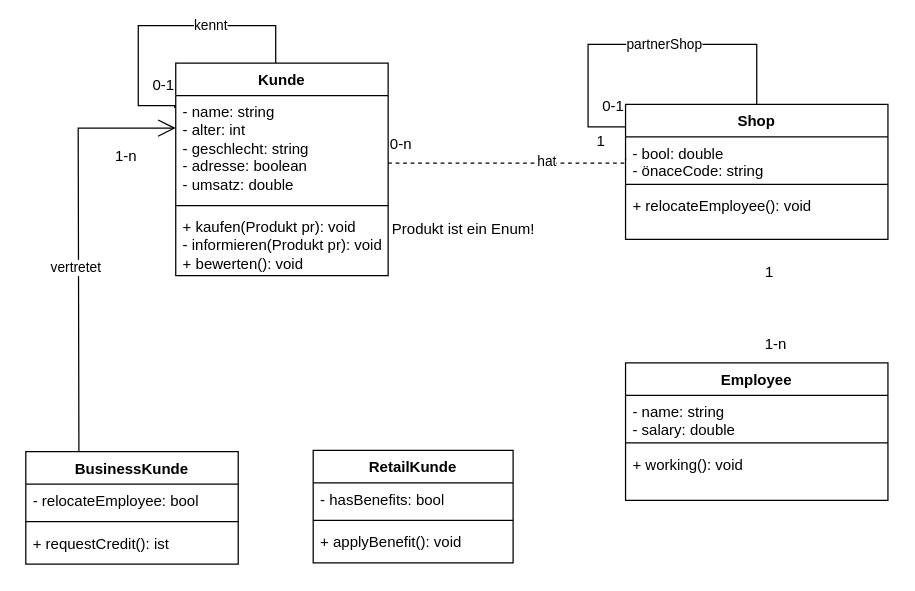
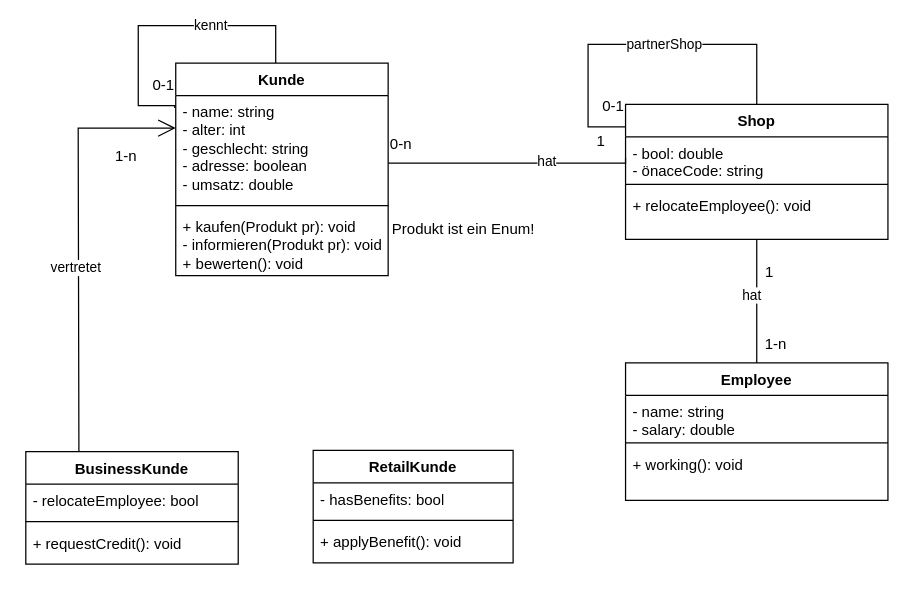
  <mxCell id="0" />
  <mxCell id="1" parent="0" />
  <mxCell id="2" value="Kunde" style="swimlane;fontStyle=1;align=center;verticalAlign=top;childLayout=stackLayout;horizontal=1;startSize=26;horizontalStack=0;resizeParent=1;resizeParentMax=0;resizeLast=0;collapsible=1;marginBottom=0;whiteSpace=wrap;html=1;" vertex="1" parent="1"><mxGeometry x="140" y="50" width="170" height="170" as="geometry" /></mxCell>
  <mxCell id="3" value="- name: string&lt;div&gt;- alter: int&lt;/div&gt;&lt;div&gt;-&lt;span style=&quot;background-color: initial;&quot;&gt;&amp;nbsp;geschlecht: string&lt;/span&gt;&lt;div&gt;- adresse: boolean&lt;/div&gt;&lt;div&gt;- umsatz: double&lt;/div&gt;&lt;/div&gt;" style="text;strokeColor=none;fillColor=none;align=left;verticalAlign=top;spacingLeft=4;spacingRight=4;overflow=hidden;rotatable=0;points=[[0,0.5],[1,0.5]];portConstraint=eastwest;whiteSpace=wrap;html=1;" vertex="1" parent="2"><mxGeometry y="26" width="170" height="84" as="geometry" /></mxCell>
  <mxCell id="4" value="" style="line;strokeWidth=1;fillColor=none;align=left;verticalAlign=middle;spacingTop=-1;spacingLeft=3;spacingRight=3;rotatable=0;labelPosition=right;points=[];portConstraint=eastwest;strokeColor=inherit;" vertex="1" parent="2"><mxGeometry y="110" width="170" height="8" as="geometry" /></mxCell>
  <mxCell id="5" value="+ kaufen(Produkt pr): void&lt;div&gt;- informieren(Produkt pr): void&lt;/div&gt;&lt;div&gt;+ bewerten(): void&lt;/div&gt;" style="text;strokeColor=none;fillColor=none;align=left;verticalAlign=top;spacingLeft=4;spacingRight=4;overflow=hidden;rotatable=0;points=[[0,0.5],[1,0.5]];portConstraint=eastwest;whiteSpace=wrap;html=1;" vertex="1" parent="2"><mxGeometry y="118" width="170" height="52" as="geometry" /></mxCell>
  <mxCell id="6" value="BusinessKunde" style="swimlane;fontStyle=1;align=center;verticalAlign=top;childLayout=stackLayout;horizontal=1;startSize=26;horizontalStack=0;resizeParent=1;resizeParentMax=0;resizeLast=0;collapsible=1;marginBottom=0;whiteSpace=wrap;html=1;" vertex="1" parent="1"><mxGeometry x="20" y="361" width="170" height="90" as="geometry" /></mxCell>
  <mxCell id="7" value="- relocateEmployee: bool" style="text;strokeColor=none;fillColor=none;align=left;verticalAlign=top;spacingLeft=4;spacingRight=4;overflow=hidden;rotatable=0;points=[[0,0.5],[1,0.5]];portConstraint=eastwest;whiteSpace=wrap;html=1;" vertex="1" parent="6"><mxGeometry y="26" width="170" height="26" as="geometry" /></mxCell>
  <mxCell id="8" value="" style="line;strokeWidth=1;fillColor=none;align=left;verticalAlign=middle;spacingTop=-1;spacingLeft=3;spacingRight=3;rotatable=0;labelPosition=right;points=[];portConstraint=eastwest;strokeColor=inherit;" vertex="1" parent="6"><mxGeometry y="52" width="170" height="8" as="geometry" /></mxCell>
- <mxCell id="9" value="&lt;div&gt;+ requestCredit(): ist&lt;/div&gt;" style="text;strokeColor=none;fillColor=none;align=left;verticalAlign=top;spacingLeft=4;spacingRight=4;overflow=hidden;rotatable=0;points=[[0,0.5],[1,0.5]];portConstraint=eastwest;whiteSpace=wrap;html=1;" vertex="1" parent="6"><mxGeometry y="60" width="170" height="30" as="geometry" /></mxCell>
+ <mxCell id="9" value="&lt;div&gt;+ requestCredit(): void&lt;/div&gt;" style="text;strokeColor=none;fillColor=none;align=left;verticalAlign=top;spacingLeft=4;spacingRight=4;overflow=hidden;rotatable=0;points=[[0,0.5],[1,0.5]];portConstraint=eastwest;whiteSpace=wrap;html=1;" vertex="1" parent="6"><mxGeometry y="60" width="170" height="30" as="geometry" /></mxCell>
  <mxCell id="10" value="Shop" style="swimlane;fontStyle=1;align=center;verticalAlign=top;childLayout=stackLayout;horizontal=1;startSize=26;horizontalStack=0;resizeParent=1;resizeParentMax=0;resizeLast=0;collapsible=1;marginBottom=0;whiteSpace=wrap;html=1;" vertex="1" parent="1"><mxGeometry x="500" y="83" width="210" height="108" as="geometry" /></mxCell>
  <mxCell id="11" value="- bool: double&lt;div&gt;- önaceCode: string&lt;/div&gt;" style="text;strokeColor=none;fillColor=none;align=left;verticalAlign=top;spacingLeft=4;spacingRight=4;overflow=hidden;rotatable=0;points=[[0,0.5],[1,0.5]];portConstraint=eastwest;whiteSpace=wrap;html=1;" vertex="1" parent="10"><mxGeometry y="26" width="210" height="34" as="geometry" /></mxCell>
  <mxCell id="12" value="" style="line;strokeWidth=1;fillColor=none;align=left;verticalAlign=middle;spacingTop=-1;spacingLeft=3;spacingRight=3;rotatable=0;labelPosition=right;points=[];portConstraint=eastwest;strokeColor=inherit;" vertex="1" parent="10"><mxGeometry y="60" width="210" height="8" as="geometry" /></mxCell>
  <mxCell id="13" value="+ relocateEmployee(): void" style="text;strokeColor=none;fillColor=none;align=left;verticalAlign=top;spacingLeft=4;spacingRight=4;overflow=hidden;rotatable=0;points=[[0,0.5],[1,0.5]];portConstraint=eastwest;whiteSpace=wrap;html=1;" vertex="1" parent="10"><mxGeometry y="68" width="210" height="40" as="geometry" /></mxCell>
  <mxCell id="14" value="RetailKunde" style="swimlane;fontStyle=1;align=center;verticalAlign=top;childLayout=stackLayout;horizontal=1;startSize=26;horizontalStack=0;resizeParent=1;resizeParentMax=0;resizeLast=0;collapsible=1;marginBottom=0;whiteSpace=wrap;html=1;" vertex="1" parent="1"><mxGeometry x="250" y="360" width="160" height="90" as="geometry" /></mxCell>
  <mxCell id="15" value="- hasBenefits: bool" style="text;strokeColor=none;fillColor=none;align=left;verticalAlign=top;spacingLeft=4;spacingRight=4;overflow=hidden;rotatable=0;points=[[0,0.5],[1,0.5]];portConstraint=eastwest;whiteSpace=wrap;html=1;" vertex="1" parent="14"><mxGeometry y="26" width="160" height="26" as="geometry" /></mxCell>
  <mxCell id="16" value="" style="line;strokeWidth=1;fillColor=none;align=left;verticalAlign=middle;spacingTop=-1;spacingLeft=3;spacingRight=3;rotatable=0;labelPosition=right;points=[];portConstraint=eastwest;strokeColor=inherit;" vertex="1" parent="14"><mxGeometry y="52" width="160" height="8" as="geometry" /></mxCell>
  <mxCell id="17" value="+ applyBenefit(): void" style="text;strokeColor=none;fillColor=none;align=left;verticalAlign=top;spacingLeft=4;spacingRight=4;overflow=hidden;rotatable=0;points=[[0,0.5],[1,0.5]];portConstraint=eastwest;whiteSpace=wrap;html=1;" vertex="1" parent="14"><mxGeometry y="60" width="160" height="30" as="geometry" /></mxCell>
- <mxCell id="18" value="" style="endArrow=none;html=1;edgeStyle=orthogonalEdgeStyle;rounded=0;exitX=0.25;exitY=1;exitDx=0;exitDy=0;entryX=0;entryY=0.5;entryDx=0;entryDy=0;exitPerimeter=0;dashed=1;" edge="1" parent="1" source="21" target="11"><mxGeometry relative="1" as="geometry"><mxPoint x="399" y="237" as="sourcePoint" /><mxPoint x="479" y="180" as="targetPoint" /><Array as="points"><mxPoint x="500" y="130" /></Array></mxGeometry></mxCell>
+ <mxCell id="18" value="" style="endArrow=none;html=1;edgeStyle=orthogonalEdgeStyle;rounded=0;exitX=0.25;exitY=1;exitDx=0;exitDy=0;entryX=0;entryY=0.5;entryDx=0;entryDy=0;exitPerimeter=0;" edge="1" parent="1" source="21" target="11"><mxGeometry relative="1" as="geometry"><mxPoint x="399" y="237" as="sourcePoint" /><mxPoint x="479" y="180" as="targetPoint" /><Array as="points"><mxPoint x="500" y="130" /></Array></mxGeometry></mxCell>
  <mxCell id="19" value="hat" style="edgeLabel;html=1;align=center;verticalAlign=middle;resizable=0;points=[];" vertex="1" connectable="0" parent="18"><mxGeometry x="0.299" y="2" relative="1" as="geometry"><mxPoint as="offset" /></mxGeometry></mxCell>
  <mxCell id="20" value="1" style="text;html=1;align=center;verticalAlign=middle;resizable=0;points=[];autosize=1;strokeColor=none;fillColor=none;" vertex="1" parent="1"><mxGeometry x="465" y="98" width="30" height="30" as="geometry" /></mxCell>
  <mxCell id="21" value="0-n" style="text;html=1;align=center;verticalAlign=middle;resizable=0;points=[];autosize=1;strokeColor=none;fillColor=none;" vertex="1" parent="1"><mxGeometry x="300" y="100" width="40" height="30" as="geometry" /></mxCell>
  <mxCell id="22" value="1-n" style="text;html=1;align=center;verticalAlign=middle;resizable=0;points=[];autosize=1;strokeColor=none;fillColor=none;" vertex="1" parent="1"><mxGeometry x="80" y="110" width="40" height="30" as="geometry" /></mxCell>
  <mxCell id="23" value="Produkt ist ein Enum!" style="text;html=1;align=center;verticalAlign=middle;resizable=0;points=[];autosize=1;strokeColor=none;fillColor=none;" vertex="1" parent="1"><mxGeometry x="300" y="168" width="140" height="30" as="geometry" /></mxCell>
  <mxCell id="24" value="0-1" style="text;html=1;align=center;verticalAlign=middle;resizable=0;points=[];autosize=1;strokeColor=none;fillColor=none;" vertex="1" parent="1"><mxGeometry x="110" y="53" width="40" height="30" as="geometry" /></mxCell>
  <mxCell id="25" value="" style="endArrow=none;html=1;edgeStyle=orthogonalEdgeStyle;rounded=0;exitX=0.5;exitY=0;exitDx=0;exitDy=0;entryX=-0.005;entryY=0.156;entryDx=0;entryDy=0;entryPerimeter=0;" edge="1" parent="1"><mxGeometry relative="1" as="geometry"><mxPoint x="220" y="50" as="sourcePoint" /><mxPoint x="139.2" y="85.984" as="targetPoint" /><Array as="points"><mxPoint x="220" y="20" /><mxPoint x="110" y="20" /><mxPoint x="110" y="84" /></Array></mxGeometry></mxCell>
  <mxCell id="26" value="kennt" style="edgeLabel;html=1;align=center;verticalAlign=middle;resizable=0;points=[];" vertex="1" connectable="0" parent="25"><mxGeometry x="-0.294" y="-1" relative="1" as="geometry"><mxPoint as="offset" /></mxGeometry></mxCell>
  <mxCell id="27" value="" style="endArrow=open;endFill=1;endSize=12;html=1;rounded=0;entryX=-0.012;entryY=0.31;entryDx=0;entryDy=0;entryPerimeter=0;exitX=0.25;exitY=0;exitDx=0;exitDy=0;" edge="1" parent="1" source="6"><mxGeometry width="160" relative="1" as="geometry"><mxPoint x="61.92" y="320" as="sourcePoint" /><mxPoint x="140" y="102.04" as="targetPoint" /><Array as="points"><mxPoint x="61.92" y="102" /></Array></mxGeometry></mxCell>
  <mxCell id="28" value="vertretet" style="edgeLabel;html=1;align=center;verticalAlign=middle;resizable=0;points=[];" vertex="1" connectable="0" parent="27"><mxGeometry x="-0.122" y="3" relative="1" as="geometry"><mxPoint as="offset" /></mxGeometry></mxCell>
  <mxCell id="29" value="Employee" style="swimlane;fontStyle=1;align=center;verticalAlign=top;childLayout=stackLayout;horizontal=1;startSize=26;horizontalStack=0;resizeParent=1;resizeParentMax=0;resizeLast=0;collapsible=1;marginBottom=0;whiteSpace=wrap;html=1;" vertex="1" parent="1"><mxGeometry x="500" y="290" width="210" height="110" as="geometry" /></mxCell>
  <mxCell id="30" value="- name: string&lt;div&gt;- salary: double&lt;/div&gt;" style="text;strokeColor=none;fillColor=none;align=left;verticalAlign=top;spacingLeft=4;spacingRight=4;overflow=hidden;rotatable=0;points=[[0,0.5],[1,0.5]];portConstraint=eastwest;whiteSpace=wrap;html=1;" vertex="1" parent="29"><mxGeometry y="26" width="210" height="34" as="geometry" /></mxCell>
  <mxCell id="31" value="" style="line;strokeWidth=1;fillColor=none;align=left;verticalAlign=middle;spacingTop=-1;spacingLeft=3;spacingRight=3;rotatable=0;labelPosition=right;points=[];portConstraint=eastwest;strokeColor=inherit;" vertex="1" parent="29"><mxGeometry y="60" width="210" height="8" as="geometry" /></mxCell>
  <mxCell id="32" value="+ working(): void" style="text;strokeColor=none;fillColor=none;align=left;verticalAlign=top;spacingLeft=4;spacingRight=4;overflow=hidden;rotatable=0;points=[[0,0.5],[1,0.5]];portConstraint=eastwest;whiteSpace=wrap;html=1;" vertex="1" parent="29"><mxGeometry y="68" width="210" height="42" as="geometry" /></mxCell>
+ <mxCell id="33" value="" style="endArrow=none;html=1;edgeStyle=orthogonalEdgeStyle;rounded=0;" edge="1" parent="1" source="10" target="29"><mxGeometry relative="1" as="geometry"><mxPoint x="610" y="180" as="sourcePoint" /><mxPoint x="810" y="188" as="targetPoint" /><Array as="points" /></mxGeometry></mxCell>
+ <mxCell id="34" value="hat" style="edgeLabel;html=1;align=center;verticalAlign=middle;resizable=0;points=[];" vertex="1" connectable="0" parent="33"><mxGeometry x="0.299" y="2" relative="1" as="geometry"><mxPoint x="-7" y="-20" as="offset" /></mxGeometry></mxCell>
  <mxCell id="35" value="1-n" style="text;html=1;align=center;verticalAlign=middle;resizable=0;points=[];autosize=1;strokeColor=none;fillColor=none;" vertex="1" parent="1"><mxGeometry x="600" y="260" width="40" height="30" as="geometry" /></mxCell>
  <mxCell id="36" value="1" style="text;html=1;align=center;verticalAlign=middle;resizable=0;points=[];autosize=1;strokeColor=none;fillColor=none;" vertex="1" parent="1"><mxGeometry x="600" y="203" width="30" height="30" as="geometry" /></mxCell>
  <mxCell id="37" value="" style="endArrow=none;html=1;edgeStyle=orthogonalEdgeStyle;rounded=0;exitX=0.5;exitY=0;exitDx=0;exitDy=0;" edge="1" parent="1" source="10" target="10"><mxGeometry relative="1" as="geometry"><mxPoint x="580" y="65.01" as="sourcePoint" /><mxPoint x="499.2" y="100.994" as="targetPoint" /><Array as="points"><mxPoint x="605" y="35" /><mxPoint x="470" y="35" /><mxPoint x="470" y="101" /></Array></mxGeometry></mxCell>
  <mxCell id="38" value="partnerShop" style="edgeLabel;html=1;align=center;verticalAlign=middle;resizable=0;points=[];" vertex="1" connectable="0" parent="37"><mxGeometry x="-0.294" y="-1" relative="1" as="geometry"><mxPoint x="-25" as="offset" /></mxGeometry></mxCell>
  <mxCell id="39" value="0-1" style="text;html=1;align=center;verticalAlign=middle;resizable=0;points=[];autosize=1;strokeColor=none;fillColor=none;" vertex="1" parent="1"><mxGeometry x="470" y="70" width="40" height="30" as="geometry" /></mxCell>
